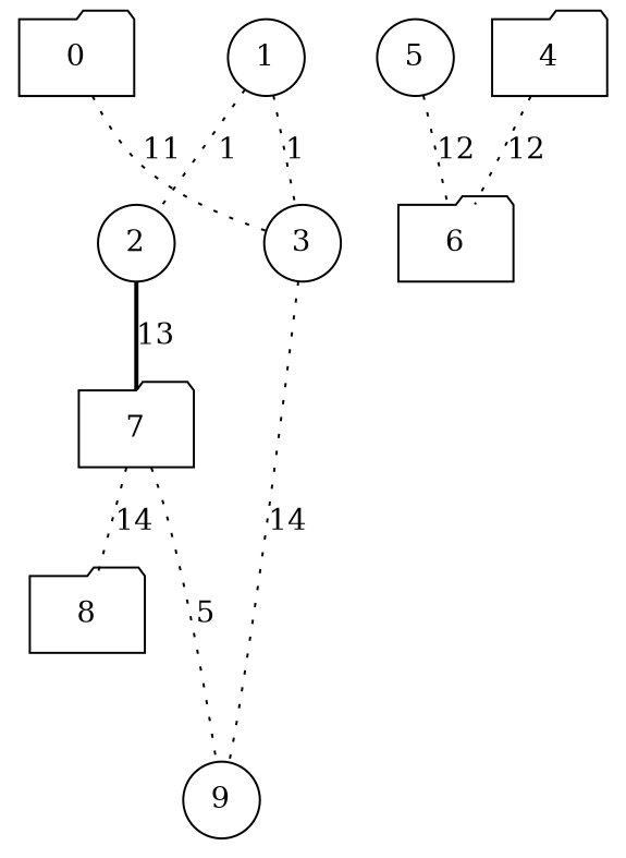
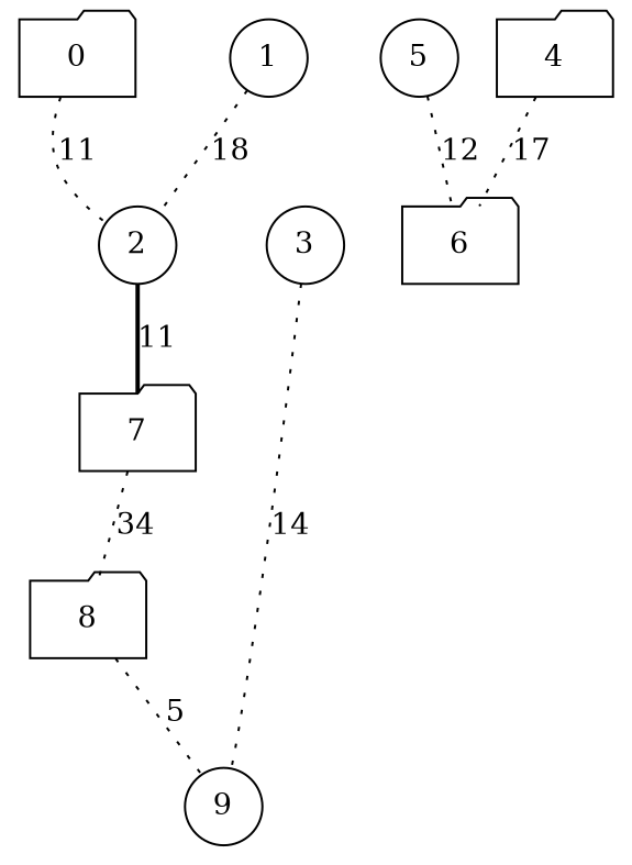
  strict graph {
    node [shape=circle]
    edge [style=dotted]
    2
    0 [shape=folder]
    7 [shape=folder]
    8 [shape=folder]
    9
    1
    3
    5
    6 [shape=folder]
    4 [shape=folder]
-   2 -- 7 [label=13 style=bold]
-   0 -- 3 [label=11]
-   7 -- 8 [label=14]
-   7 -- 9 [label=5]
-   1 -- 2 [label=1]
-   1 -- 3 [label=1]
+   2 -- 7 [label=11 style=bold]
+   0 -- 2 [label=11]
+   7 -- 8 [label=34]
+   8 -- 9 [label=5]
+   1 -- 2 [label=18]
    3 -- 9 [label=14]
    5 -- 6 [label=12]
-   4 -- 6 [label=12]
+   4 -- 6 [label=17]
  }
